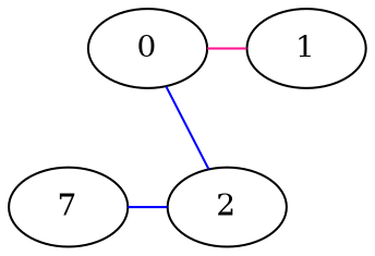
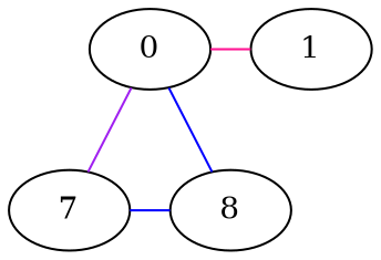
  graph {
    edge [color=blue]
-   2
+   2 [label=8]
    n2 [label=7]
    0
    1
    subgraph sub_1 {
      rank=same
      2
      n2
    }
    subgraph sub_2 {
      rank=same
      0
      1
    }
    n2 -- 2
    0 -- 2
+   0 -- n2 [color=purple]
    0 -- 1 [color=deeppink]
  }
